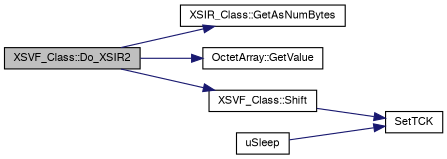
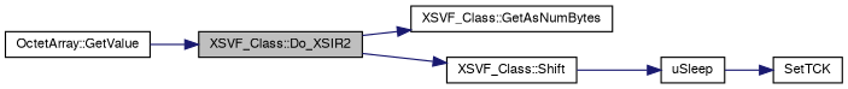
  digraph {
    rankdir=LR
    node [color=black fontname=FreeSans fontsize=10 shape=record]
    edge [color=midnightblue fontname=FreeSans fontsize=10 labelfontname=FreeSans labelfontsize=10 style=solid]
    n1 [fillcolor=grey75 fontcolor=black height=0.2 label="XSVF_Class::Do_XSIR2" style=filled width=0.4]
-   n2 [height=0.2 label="XSIR_Class::GetAsNumBytes" width=0.4]
+   n2 [height=0.2 label="XSVF_Class::GetAsNumBytes" width=0.4]
    n3 [height=0.2 label="OctetArray::GetValue" width=0.4]
    n4 [height=0.2 label="XSVF_Class::Shift" width=0.4]
    n5 [height=0.2 label=uSleep width=0.4]
    n6 [height=0.2 label=SetTCK width=0.4]
    n1 -> n2
-   n1 -> n3
+   n3 -> n1
    n1 -> n4
-   n4 -> n6
+   n4 -> n5
    n5 -> n6
  }
